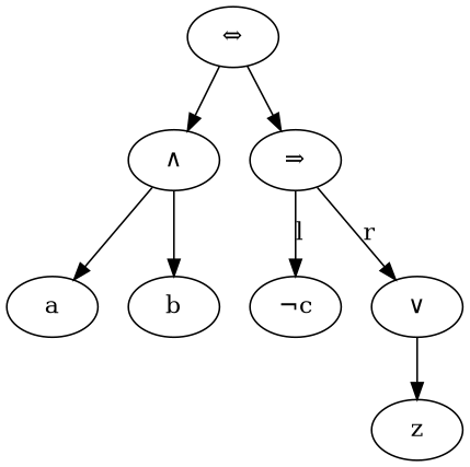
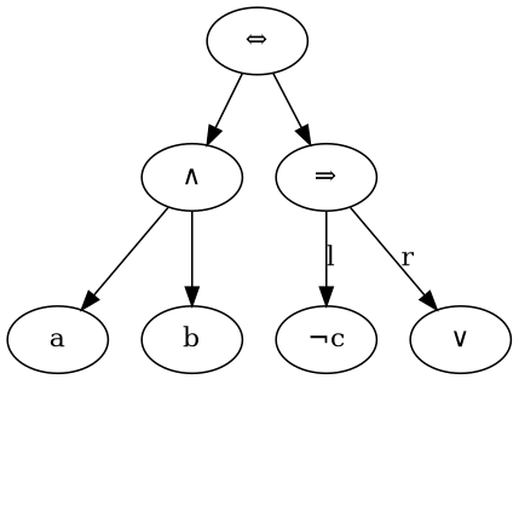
  digraph {
    bgcolor="#ffffff"
    node [color="#000000" fillcolor="#ffffff" fontcolor="#000000" shape=ellipse style=filled]
    edge [color="#000000" fontcolor="#000000" style=solid]
    n1 [label="⇔"]
    n2 [label="∧"]
    n3 [label="⇒"]
    n4 [label=a]
    n5 [label=b]
    n6 [label="¬c"]
    n7 [label="∨"]
-   n8 [label=z]
    n1 -> n2
    n1 -> n3
    n2 -> n4
    n2 -> n5
    n3 -> n6 [label=l]
    n3 -> n7 [label=r]
-   n7 -> n8
  }
